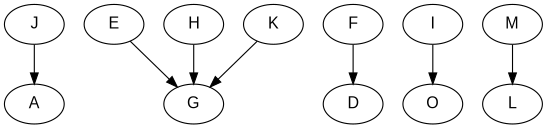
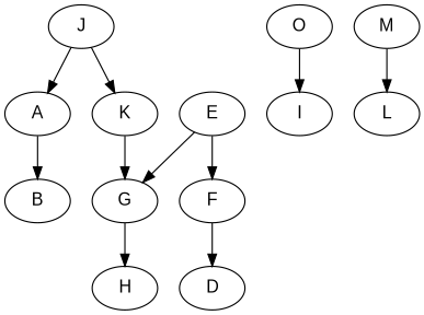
  digraph {
    fontname="Liberation Sans"
    node [fontname="Liberation Sans"]
    edge [fontname="Liberation Sans"]
    A
+   B
    E
    F
    G
    D
    H
    O
    I
    J
    K
    M
    L
+   A -> B
+   E -> F
    E -> G
    F -> D
-   H -> G
-   I -> O
+   G -> H
+   O -> I
    J -> A
+   J -> K
    K -> G
    M -> L
  }
